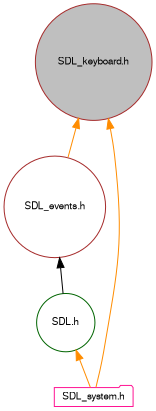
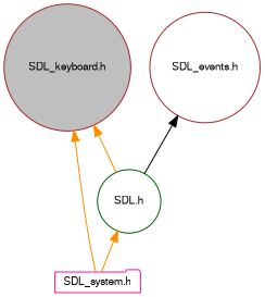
  digraph {
    node [color=brown fillcolor=white fontname=FreeSans fontsize=10 shape=circle style=filled]
    edge [color=darkorange dir=back fontname=FreeSans fontsize=10 labelfontname=FreeSans labelfontsize=10 style=solid]
    n1 [fillcolor=grey75 fontcolor=black height=0.2 label="SDL_keyboard.h" width=0.4]
    n2 [height=0.2 label="SDL_events.h" width=0.4]
    n3 [color=deeppink height=0.2 label="SDL_system.h" shape=folder width=0.4]
    n4 [color=darkgreen height=0.2 label="SDL.h" width=0.4]
-   n1 -> n2
+   n1 -> n4
    n1 -> n3
    n2 -> n4 [color=black]
    n4 -> n3
  }
